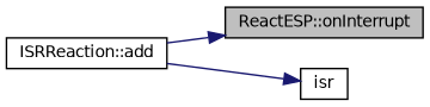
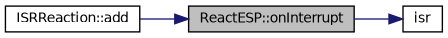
  digraph {
    fontname="DejaVu Sans"
    rankdir=LR
    node [color=black fontname="DejaVu Sans" fontsize=10 shape=record]
    edge [color=midnightblue fontname="DejaVu Sans" fontsize=10 labelfontname=Helvetica labelfontsize=10 style=solid]
    n1 [fillcolor=grey75 fontcolor=black height=0.2 label="ReactESP::onInterrupt" style=filled width=0.4]
    n2 [height=0.2 label="ISRReaction::add" width=0.4]
    n3 [height=0.2 label=isr width=0.4]
    n2 -> n1
-   n2 -> n3
+   n1 -> n3
  }
